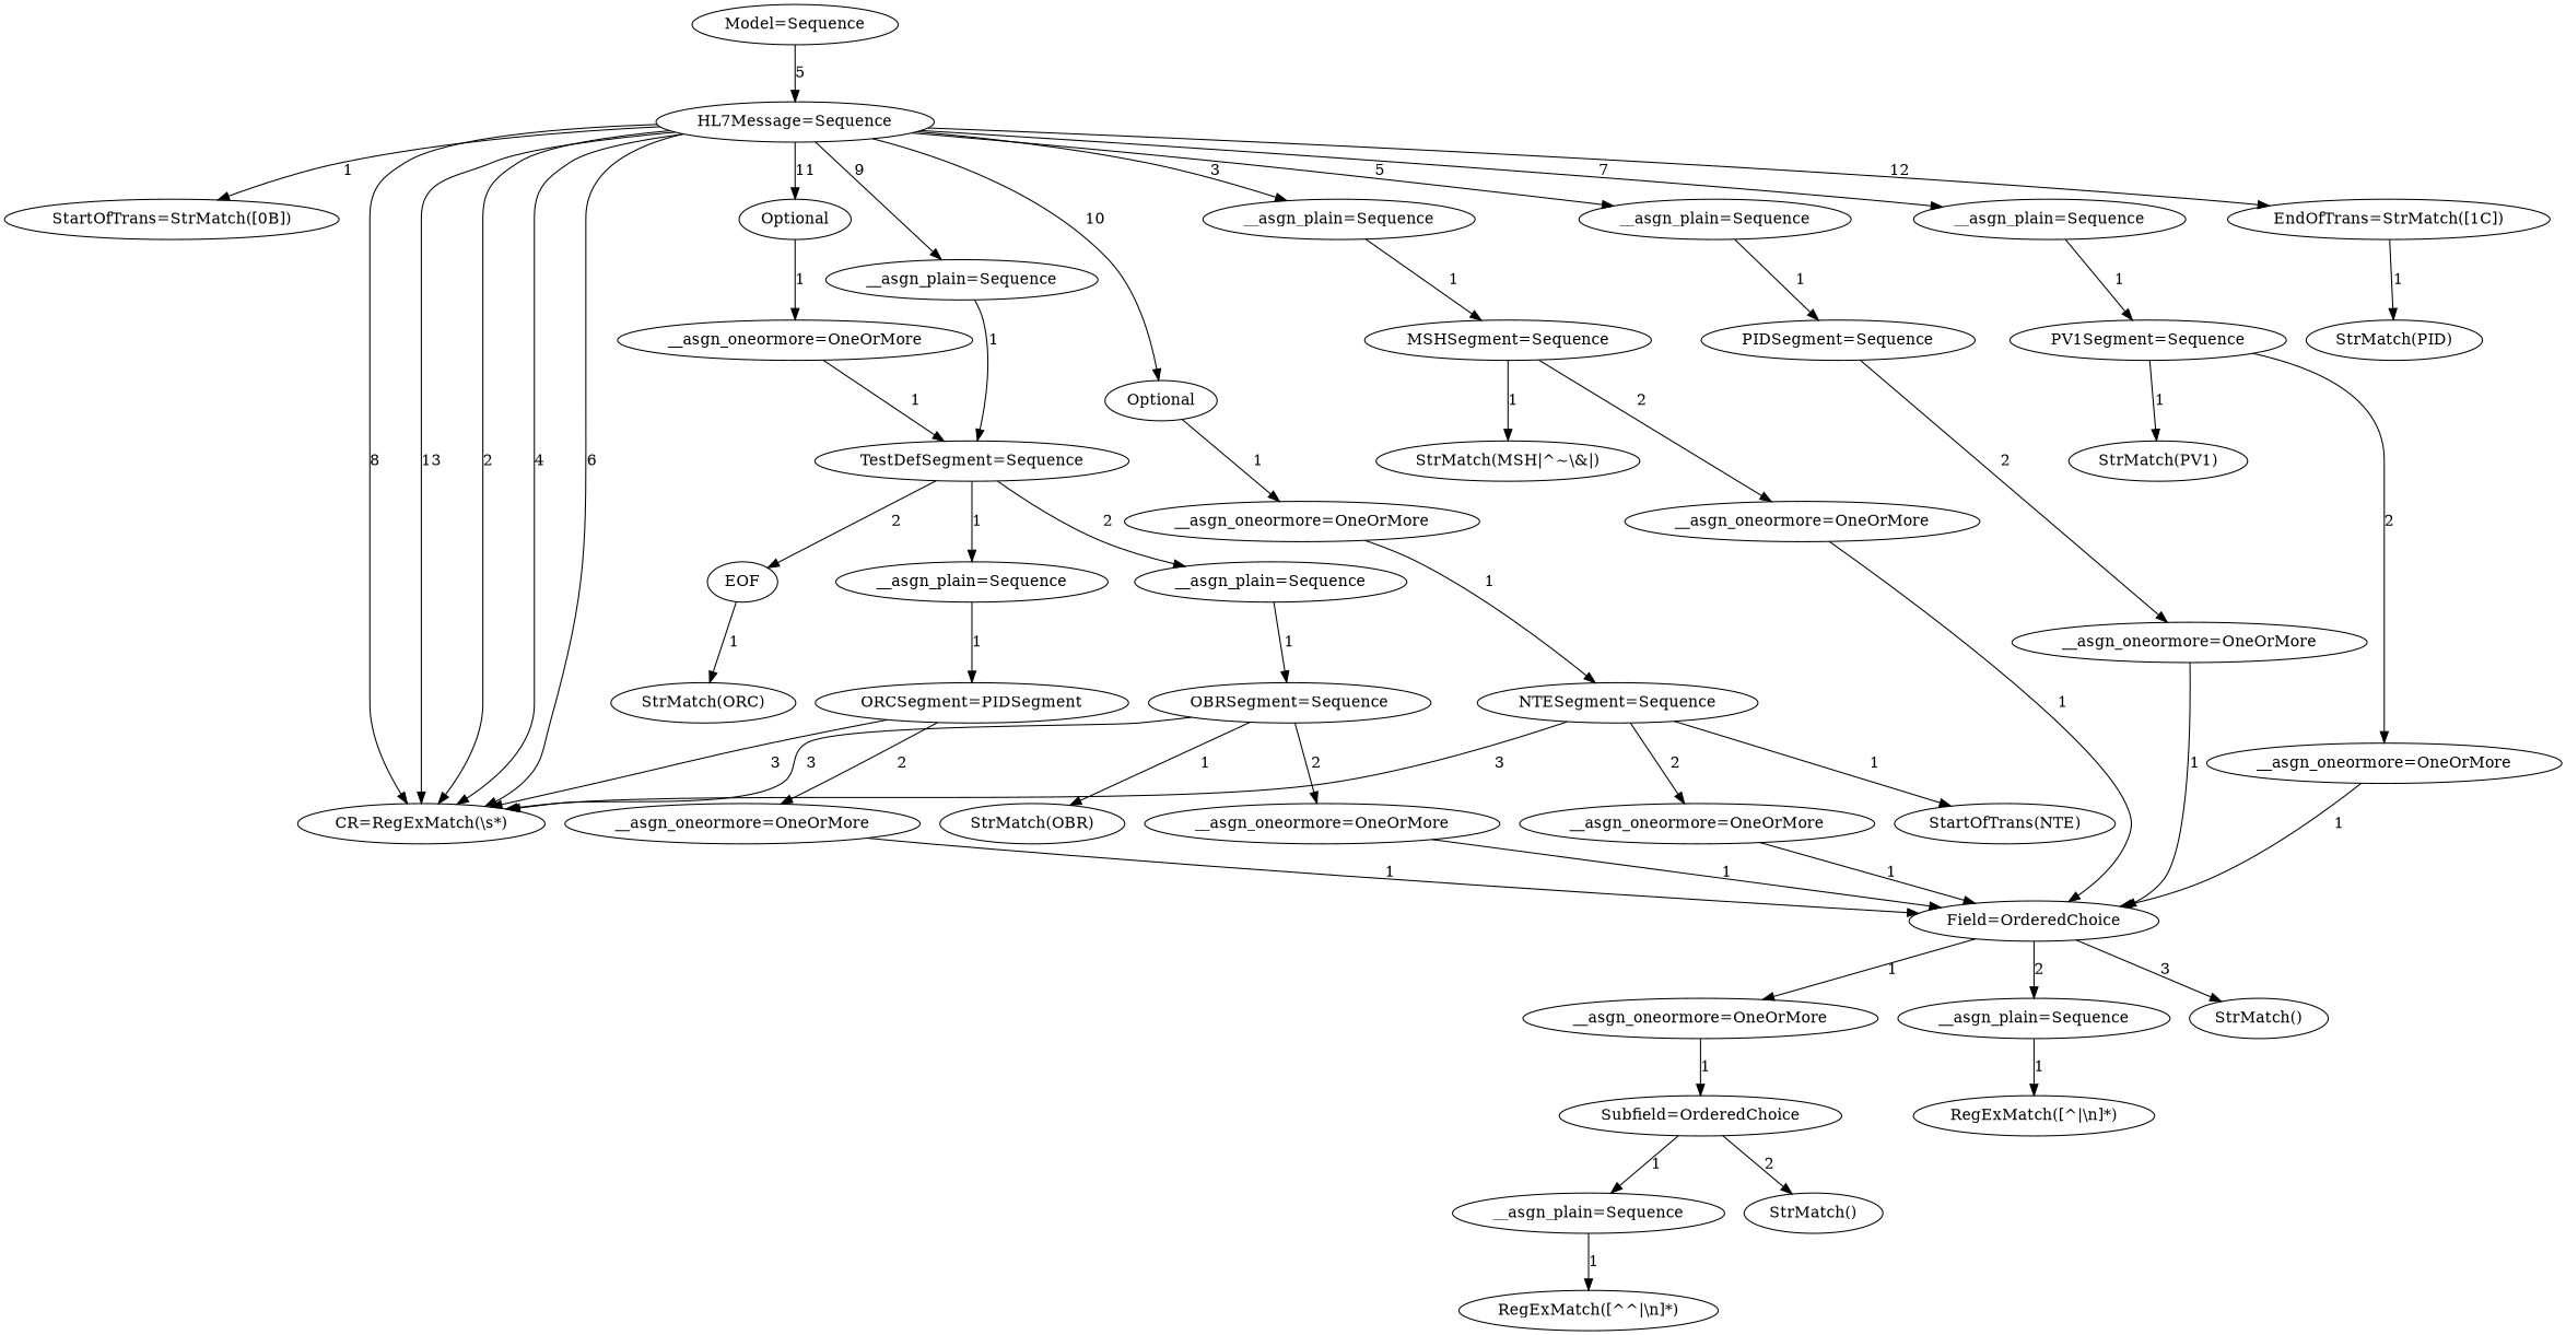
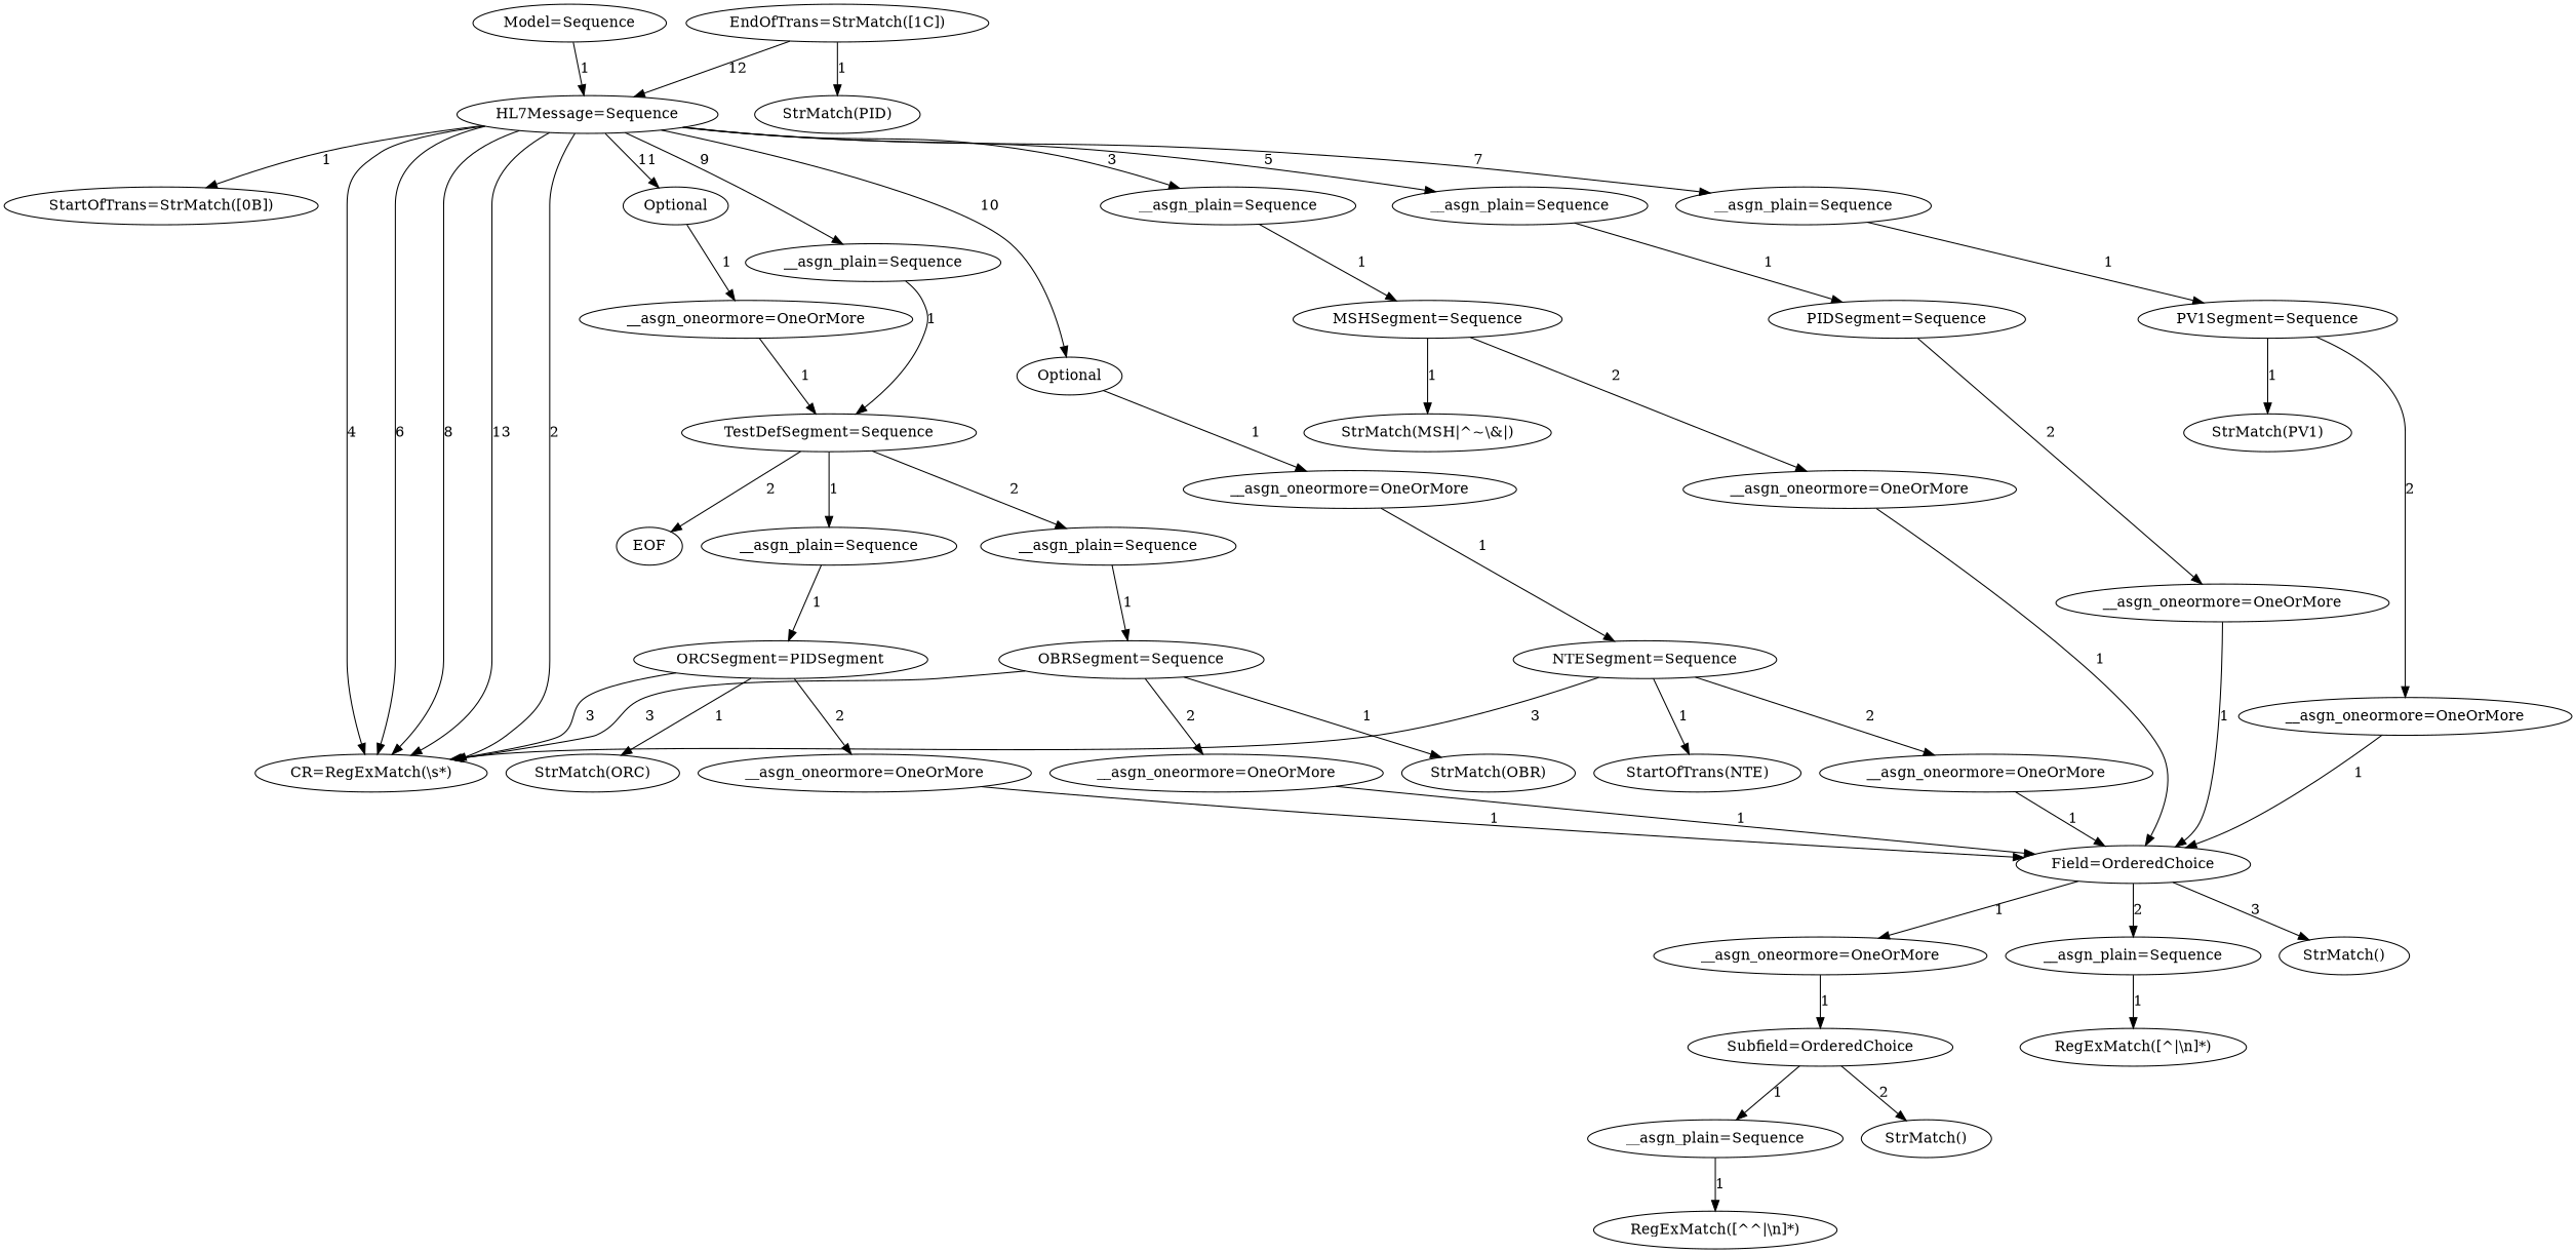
  digraph {
    n1 [label="Model=Sequence"]
    n2 [label="HL7Message=Sequence"]
    n3 [label="StartOfTrans=StrMatch([0B])"]
    n4 [label="CR=RegExMatch(\\s*)"]
    n5 [label="__asgn_plain=Sequence"]
    n6 [label="__asgn_plain=Sequence"]
    n7 [label="__asgn_plain=Sequence"]
    n8 [label="__asgn_plain=Sequence"]
    n9 [label=Optional]
    n10 [label=Optional]
    n11 [label="EndOfTrans=StrMatch([1C])"]
    n12 [label=EOF]
    n13 [label="MSHSegment=Sequence"]
    n14 [label="PIDSegment=Sequence"]
    n15 [label="PV1Segment=Sequence"]
    n16 [label="TestDefSegment=Sequence"]
    n17 [label="__asgn_oneormore=OneOrMore"]
    n18 [label="__asgn_oneormore=OneOrMore"]
    n19 [label="StrMatch(PID)"]
    n20 [label="StrMatch(MSH|^~\\&|)"]
    n21 [label="__asgn_oneormore=OneOrMore"]
    n22 [label="Field=OrderedChoice"]
    n23 [label="__asgn_oneormore=OneOrMore"]
    n24 [label="__asgn_plain=Sequence"]
    n25 [label="StrMatch()"]
    n26 [label="Subfield=OrderedChoice"]
    n27 [label="RegExMatch([^|\\n]*)"]
    n28 [label="__asgn_plain=Sequence"]
    n29 [label="StrMatch()"]
    n30 [label="RegExMatch([^^|\\n]*)"]
    n31 [label="__asgn_oneormore=OneOrMore"]
    n32 [label="StrMatch(PV1)"]
    n33 [label="__asgn_oneormore=OneOrMore"]
    n34 [label="__asgn_plain=Sequence"]
    n35 [label="__asgn_plain=Sequence"]
    n36 [label="ORCSegment=PIDSegment"]
    n37 [label="OBRSegment=Sequence"]
    n38 [label="StrMatch(ORC)"]
    n39 [label="__asgn_oneormore=OneOrMore"]
    n40 [label="StrMatch(OBR)"]
    n41 [label="__asgn_oneormore=OneOrMore"]
    n42 [label="NTESegment=Sequence"]
    n43 [label="StartOfTrans(NTE)"]
    n44 [label="__asgn_oneormore=OneOrMore"]
-   n1 -> n2 [label=5]
+   n1 -> n2 [label=1]
    n2 -> n3 [label=1]
    n2 -> n4 [label=2]
    n2 -> n4 [label=4]
    n2 -> n4 [label=6]
    n2 -> n4 [label=8]
    n2 -> n4 [label=13]
    n2 -> n5 [label=3]
    n2 -> n6 [label=5]
    n2 -> n7 [label=7]
    n2 -> n8 [label=9]
    n2 -> n9 [label=10]
    n2 -> n10 [label=11]
-   n2 -> n11 [label=12]
+   n11 -> n2 [label=12]
    n5 -> n13 [label=1]
    n6 -> n14 [label=1]
    n7 -> n15 [label=1]
    n8 -> n16 [label=1]
    n9 -> n17 [label=1]
    n10 -> n18 [label=1]
    n11 -> n19 [label=1]
    n13 -> n20 [label=1]
    n13 -> n21 [label=2]
    n14 -> n31 [label=2]
    n15 -> n32 [label=1]
    n15 -> n33 [label=2]
    n16 -> n12 [label=2]
    n16 -> n34 [label=1]
    n16 -> n35 [label=2]
    n17 -> n42 [label=1]
    n18 -> n16 [label=1]
    n21 -> n22 [label=1]
    n22 -> n23 [label=1]
    n22 -> n24 [label=2]
    n22 -> n25 [label=3]
    n23 -> n26 [label=1]
    n24 -> n27 [label=1]
    n26 -> n28 [label=1]
    n26 -> n29 [label=2]
    n28 -> n30 [label=1]
    n31 -> n22 [label=1]
    n33 -> n22 [label=1]
    n34 -> n36 [label=1]
    n35 -> n37 [label=1]
    n36 -> n4 [label=3]
-   n12 -> n38 [label=1]
+   n36 -> n38 [label=1]
    n36 -> n39 [label=2]
    n37 -> n4 [label=3]
    n37 -> n40 [label=1]
    n37 -> n41 [label=2]
    n39 -> n22 [label=1]
    n41 -> n22 [label=1]
    n42 -> n4 [label=3]
    n42 -> n43 [label=1]
    n42 -> n44 [label=2]
    n44 -> n22 [label=1]
  }
